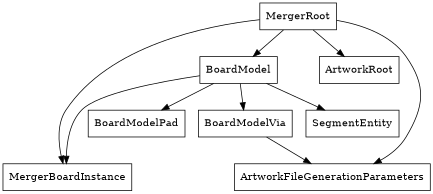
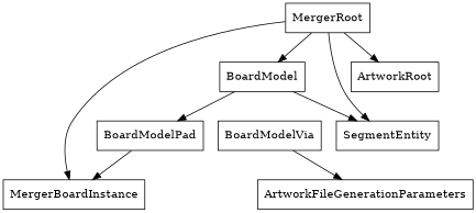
  digraph {
    node [shape=rectangle]
    MergerRoot
    MergerBoardInstance
    BoardModel
    ArtworkFileGenerationParameters
    ArtworkRoot
    SegmentEntity
    BoardModelPad
    BoardModelVia
    MergerRoot -> MergerBoardInstance
    MergerRoot -> BoardModel
-   MergerRoot -> ArtworkFileGenerationParameters
+   MergerRoot -> SegmentEntity
    MergerRoot -> ArtworkRoot
-   BoardModel -> MergerBoardInstance
+   BoardModelPad -> MergerBoardInstance
    BoardModel -> SegmentEntity
    BoardModel -> BoardModelPad
-   BoardModel -> BoardModelVia
    BoardModelVia -> ArtworkFileGenerationParameters
  }
